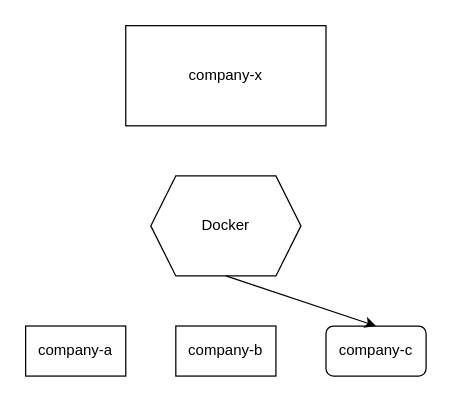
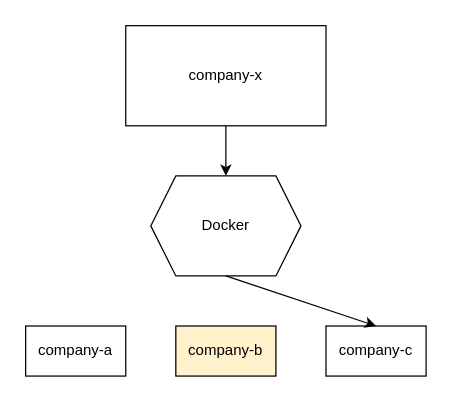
  <mxCell id="0" />
  <mxCell id="1" parent="0" />
  <mxCell id="2" value="company-x" style="rounded=0;whiteSpace=wrap;html=1;" vertex="1" parent="1"><mxGeometry x="100" y="20" width="160" height="80" as="geometry" /></mxCell>
  <mxCell id="3" value="Docker" style="shape=hexagon;perimeter=hexagonPerimeter2;whiteSpace=wrap;html=1;fixedSize=1;" vertex="1" parent="1"><mxGeometry x="120" y="140" width="120" height="80" as="geometry" /></mxCell>
  <mxCell id="4" value="company-a" style="rounded=0;whiteSpace=wrap;html=1;" vertex="1" parent="1"><mxGeometry x="20" y="260" width="80" height="40" as="geometry" /></mxCell>
- <mxCell id="5" value="company-b" style="rounded=0;whiteSpace=wrap;html=1;" vertex="1" parent="1"><mxGeometry x="140" y="260" width="80" height="40" as="geometry" /></mxCell>
- <mxCell id="6" value="company-c" style="whiteSpace=wrap;html=1;rounded=1;" vertex="1" parent="1"><mxGeometry x="260" y="260" width="80" height="40" as="geometry" /></mxCell>
+ <mxCell id="5" value="company-b" style="rounded=0;whiteSpace=wrap;html=1;fillColor=#fff2cc;" vertex="1" parent="1"><mxGeometry x="140" y="260" width="80" height="40" as="geometry" /></mxCell>
+ <mxCell id="6" value="company-c" style="rounded=0;whiteSpace=wrap;html=1;" vertex="1" parent="1"><mxGeometry x="260" y="260" width="80" height="40" as="geometry" /></mxCell>
  <mxCell id="7" value="" style="endArrow=classic;html=1;rounded=0;entryX=0.5;entryY=0;entryDx=0;entryDy=0;exitX=0.5;exitY=1;exitDx=0;exitDy=0;" edge="1" parent="1" source="3" target="6"><mxGeometry width="50" height="50" relative="1" as="geometry"><mxPoint x="170" y="350" as="sourcePoint" /><mxPoint x="220" y="300" as="targetPoint" /></mxGeometry></mxCell>
+ <mxCell id="8" value="" style="endArrow=classic;html=1;rounded=0;exitX=0.5;exitY=1;exitDx=0;exitDy=0;entryX=0.5;entryY=0;entryDx=0;entryDy=0;" edge="1" parent="1" source="2" target="3"><mxGeometry width="50" height="50" relative="1" as="geometry"><mxPoint x="170" y="350" as="sourcePoint" /><mxPoint x="220" y="300" as="targetPoint" /></mxGeometry></mxCell>
